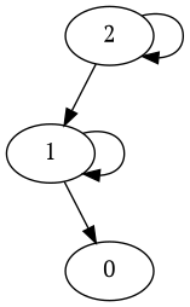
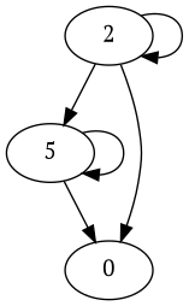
  digraph {
    fontname="PT Serif"
    node [fontname="PT Serif"]
    edge [fontname="PT Serif" p=0.25]
-   1
+   1 [label=5]
    0
    2
    1 -> 1 [p=0.75]
    1 -> 0
    2 -> 1
+   2 -> 0
    2 -> 2 [p=0.5]
  }
